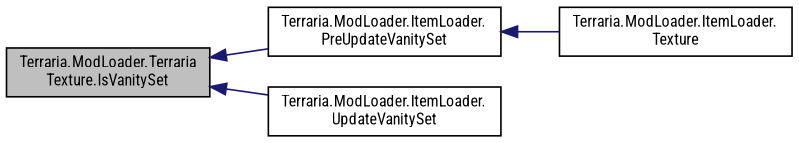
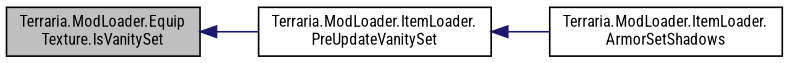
  digraph {
    fontname="Roboto Condensed"
    rankdir=LR
    node [color=black fillcolor=white fontname="Roboto Condensed" fontsize=10 shape=record style=filled]
    edge [color=midnightblue dir=back fontname="Roboto Condensed" fontsize=10 labelfontname=Helvetica labelfontsize=10 style=solid]
-   n1 [fillcolor=grey75 fontcolor=black height=0.2 label="Terraria.ModLoader.Terraria\lTexture.IsVanitySet" width=0.4]
+   n1 [fillcolor=grey75 fontcolor=black height=0.2 label="Terraria.ModLoader.Equip\lTexture.IsVanitySet" width=0.4]
    n2 [height=0.2 label="Terraria.ModLoader.ItemLoader.\lPreUpdateVanitySet" width=0.4]
-   n3 [height=0.2 label="Terraria.ModLoader.ItemLoader.\lUpdateVanitySet" width=0.4]
-   n4 [height=0.2 label="Terraria.ModLoader.ItemLoader.\lTexture" width=0.4]
+   n4 [height=0.2 label="Terraria.ModLoader.ItemLoader.\lArmorSetShadows" width=0.4]
    n1 -> n2
-   n1 -> n3
    n2 -> n4
  }
